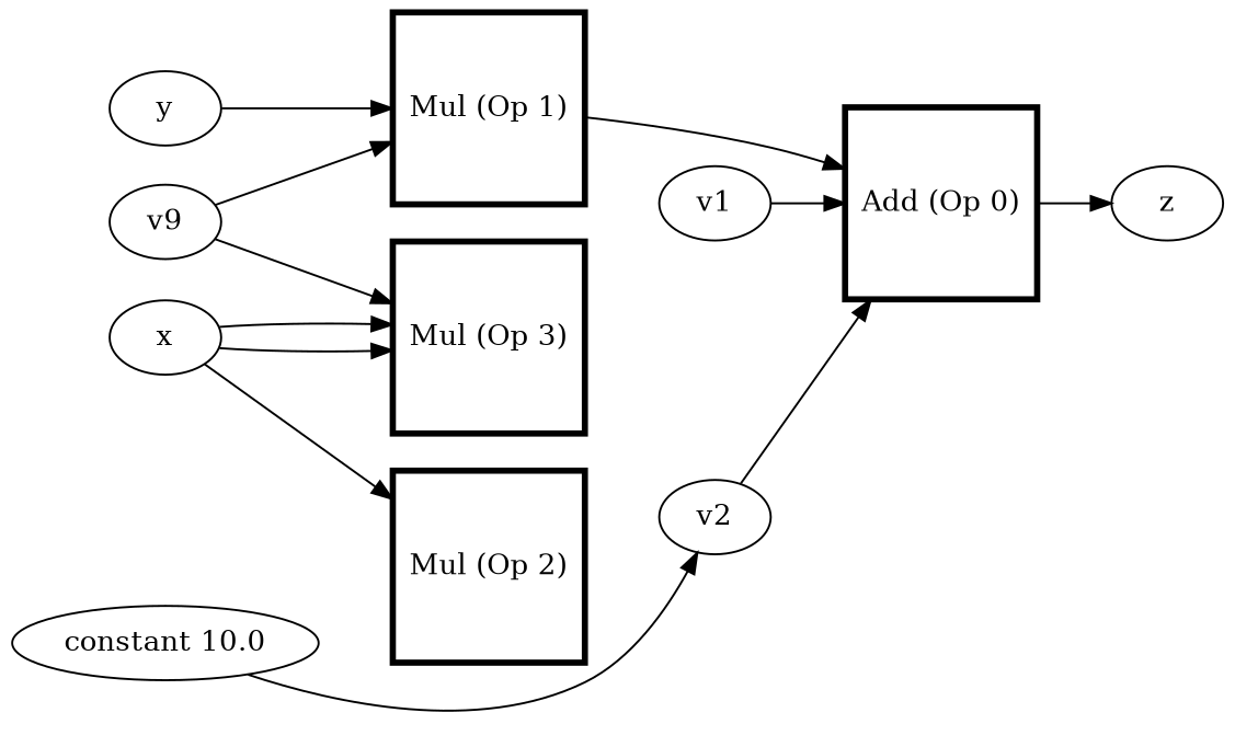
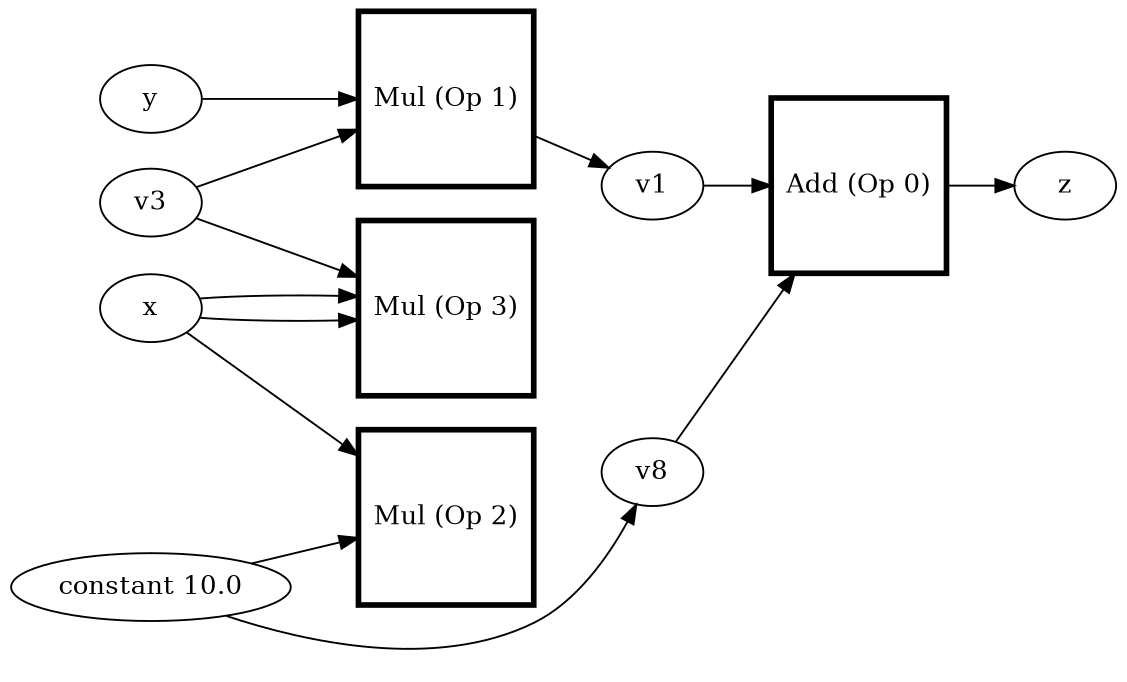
  digraph {
    rankdir=LR
    "Add (Op 0)" [penwidth=3 shape=square]
    z
    v1
-   v2
+   v2 [label=v8]
    "Mul (Op 1)" [penwidth=3 shape=square]
-   v3 [label=v9]
+   v3
    "Mul (Op 3)" [penwidth=3 shape=square]
    y
    "Mul (Op 2)" [penwidth=3 shape=square]
    x
    "constant 10.0"
    "Add (Op 0)" -> z
    v1 -> "Add (Op 0)"
    v2 -> "Add (Op 0)"
-   "Mul (Op 1)" -> "Add (Op 0)"
+   "Mul (Op 1)" -> v1
    v3 -> "Mul (Op 1)"
    v3 -> "Mul (Op 3)"
    y -> "Mul (Op 1)"
    x -> "Mul (Op 3)"
    x -> "Mul (Op 3)"
    x -> "Mul (Op 2)"
    "constant 10.0" -> v2
+   "constant 10.0" -> "Mul (Op 2)"
  }
